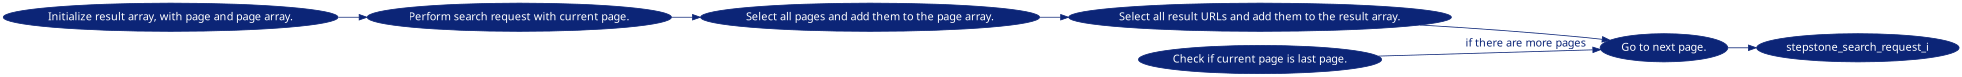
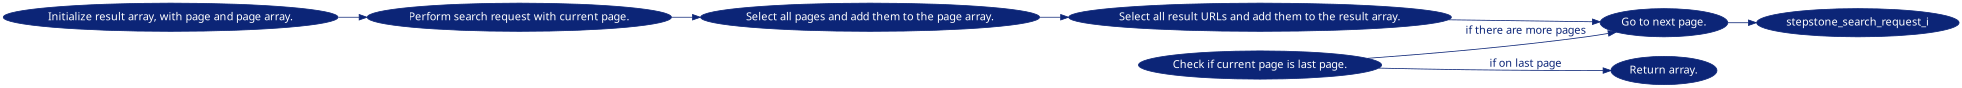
  digraph {
    fontname="sans-serif"
    rankdir=LR
    node [color="#0c2577" fontcolor=white fontname="sans-serif" style=filled]
    edge [color="#0c2577" fontcolor="#0c2577" fontname="sans-serif"]
    n1 [label="Initialize result array, with page and page array."]
    n2 [label="Perform search request with current page."]
    n3 [label="Select all pages and add them to the page array."]
    n4 [label="Select all result URLs and add them to the result array."]
    n5 [label="Go to next page."]
    n6 [label="Check if current page is last page."]
+   n7 [label="Return array."]
    stepstone_search_request_i
    n1 -> n2
    n2 -> n3
    n3 -> n4
    n4 -> n5
    n5 -> stepstone_search_request_i
    n6 -> n5 [label="if there are more pages"]
+   n6 -> n7 [label="if on last page"]
  }
